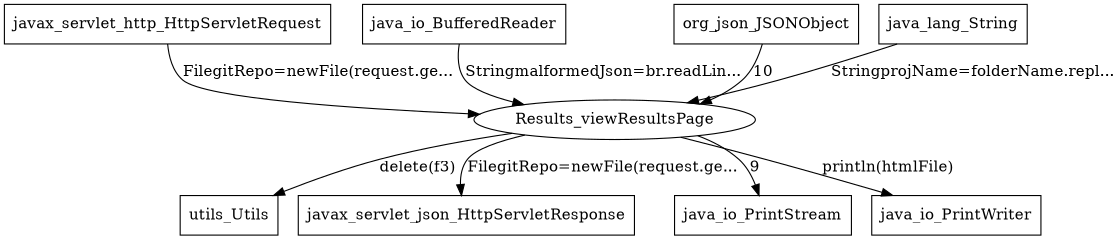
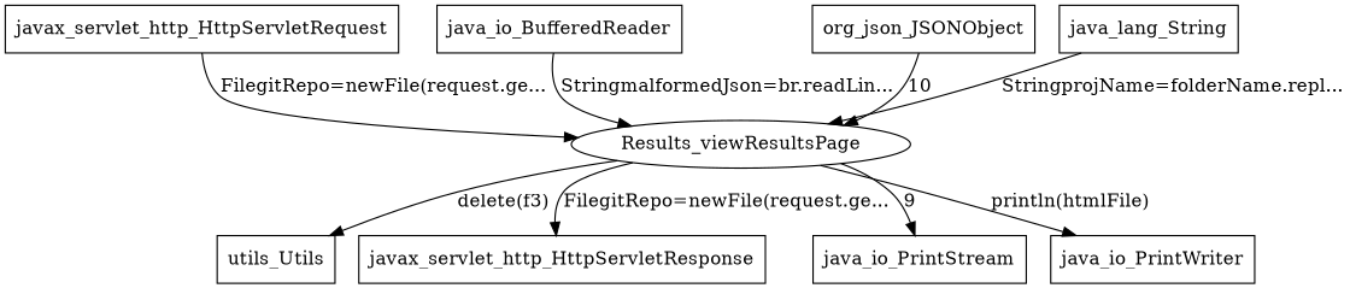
  digraph {
    node [shape=box]
    Results_viewResultsPage [shape=ellipse]
    utils_Utils
-   javax_servlet_http_HttpServletResponse [label=javax_servlet_json_HttpServletResponse]
+   javax_servlet_http_HttpServletResponse
    java_io_PrintStream
    java_io_PrintWriter
    javax_servlet_http_HttpServletRequest
    java_io_BufferedReader
    org_json_JSONObject
    java_lang_String
    Results_viewResultsPage -> utils_Utils [label="delete(f3)"]
    Results_viewResultsPage -> javax_servlet_http_HttpServletResponse [label="FilegitRepo=newFile(request.ge..."]
    Results_viewResultsPage -> java_io_PrintStream [label=9]
    Results_viewResultsPage -> java_io_PrintWriter [label="println(htmlFile)"]
    javax_servlet_http_HttpServletRequest -> Results_viewResultsPage [label="FilegitRepo=newFile(request.ge..."]
    java_io_BufferedReader -> Results_viewResultsPage [label="StringmalformedJson=br.readLin..."]
    org_json_JSONObject -> Results_viewResultsPage [label=10]
    java_lang_String -> Results_viewResultsPage [label="StringprojName=folderName.repl..."]
  }
